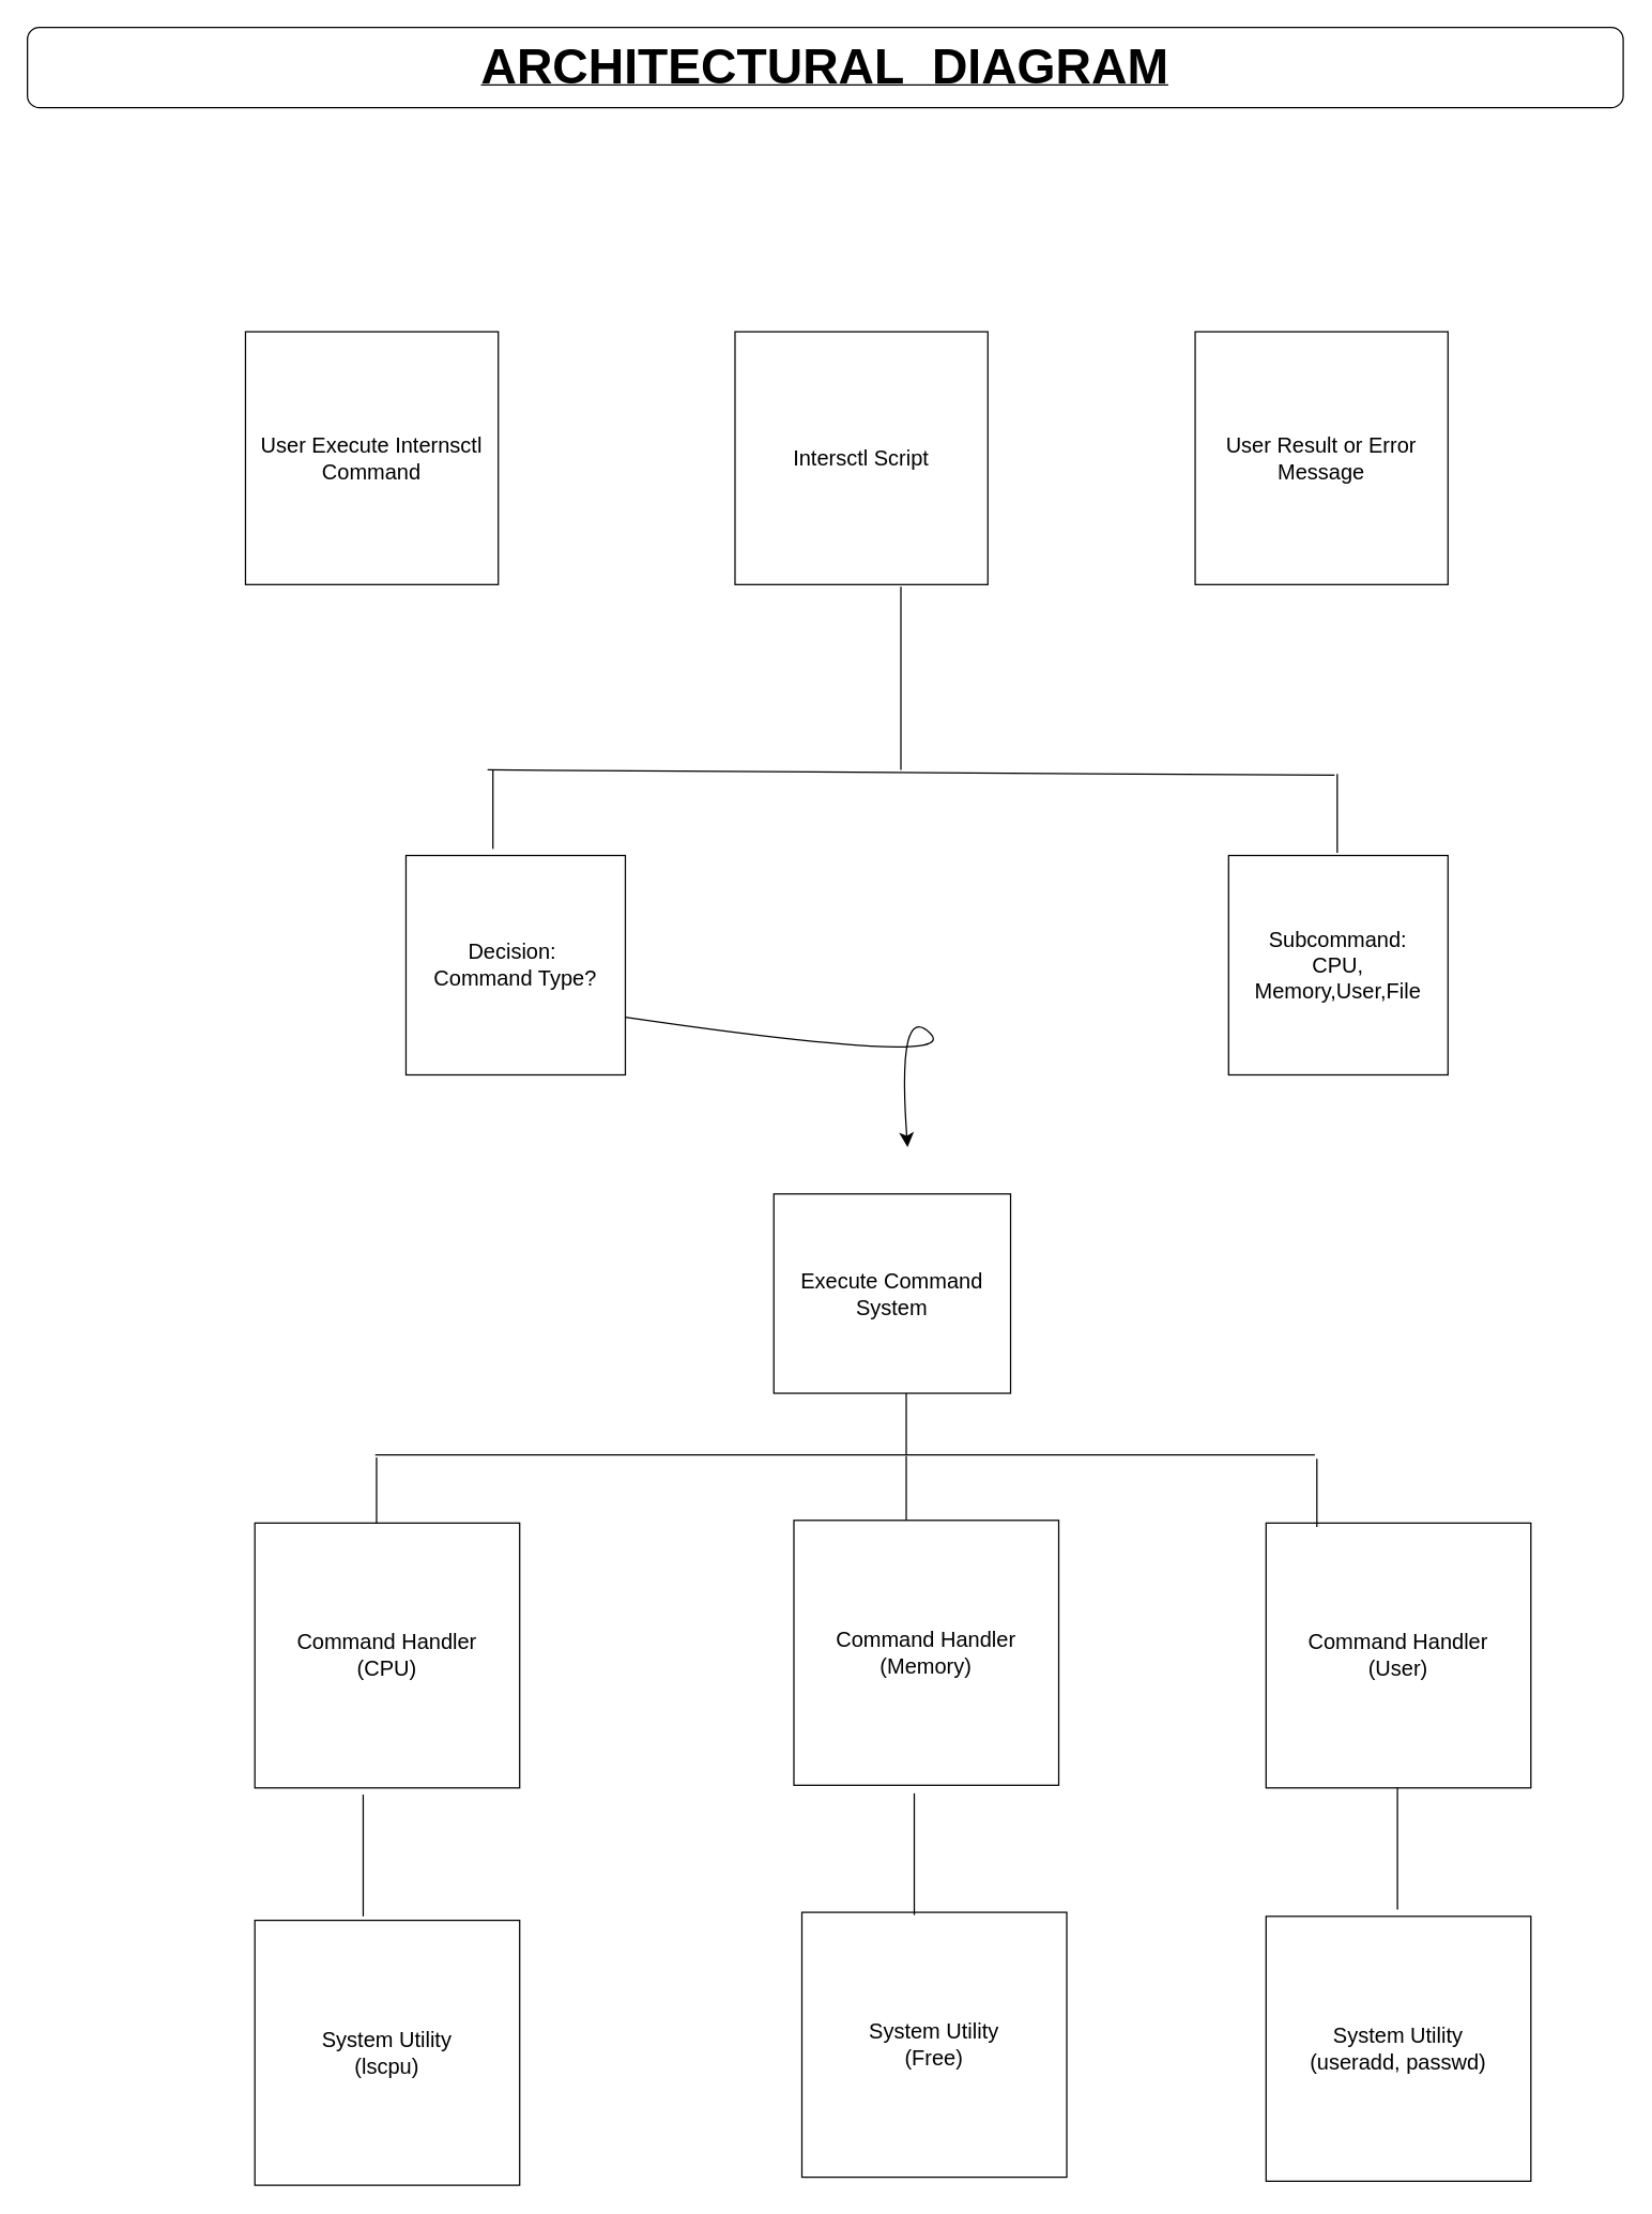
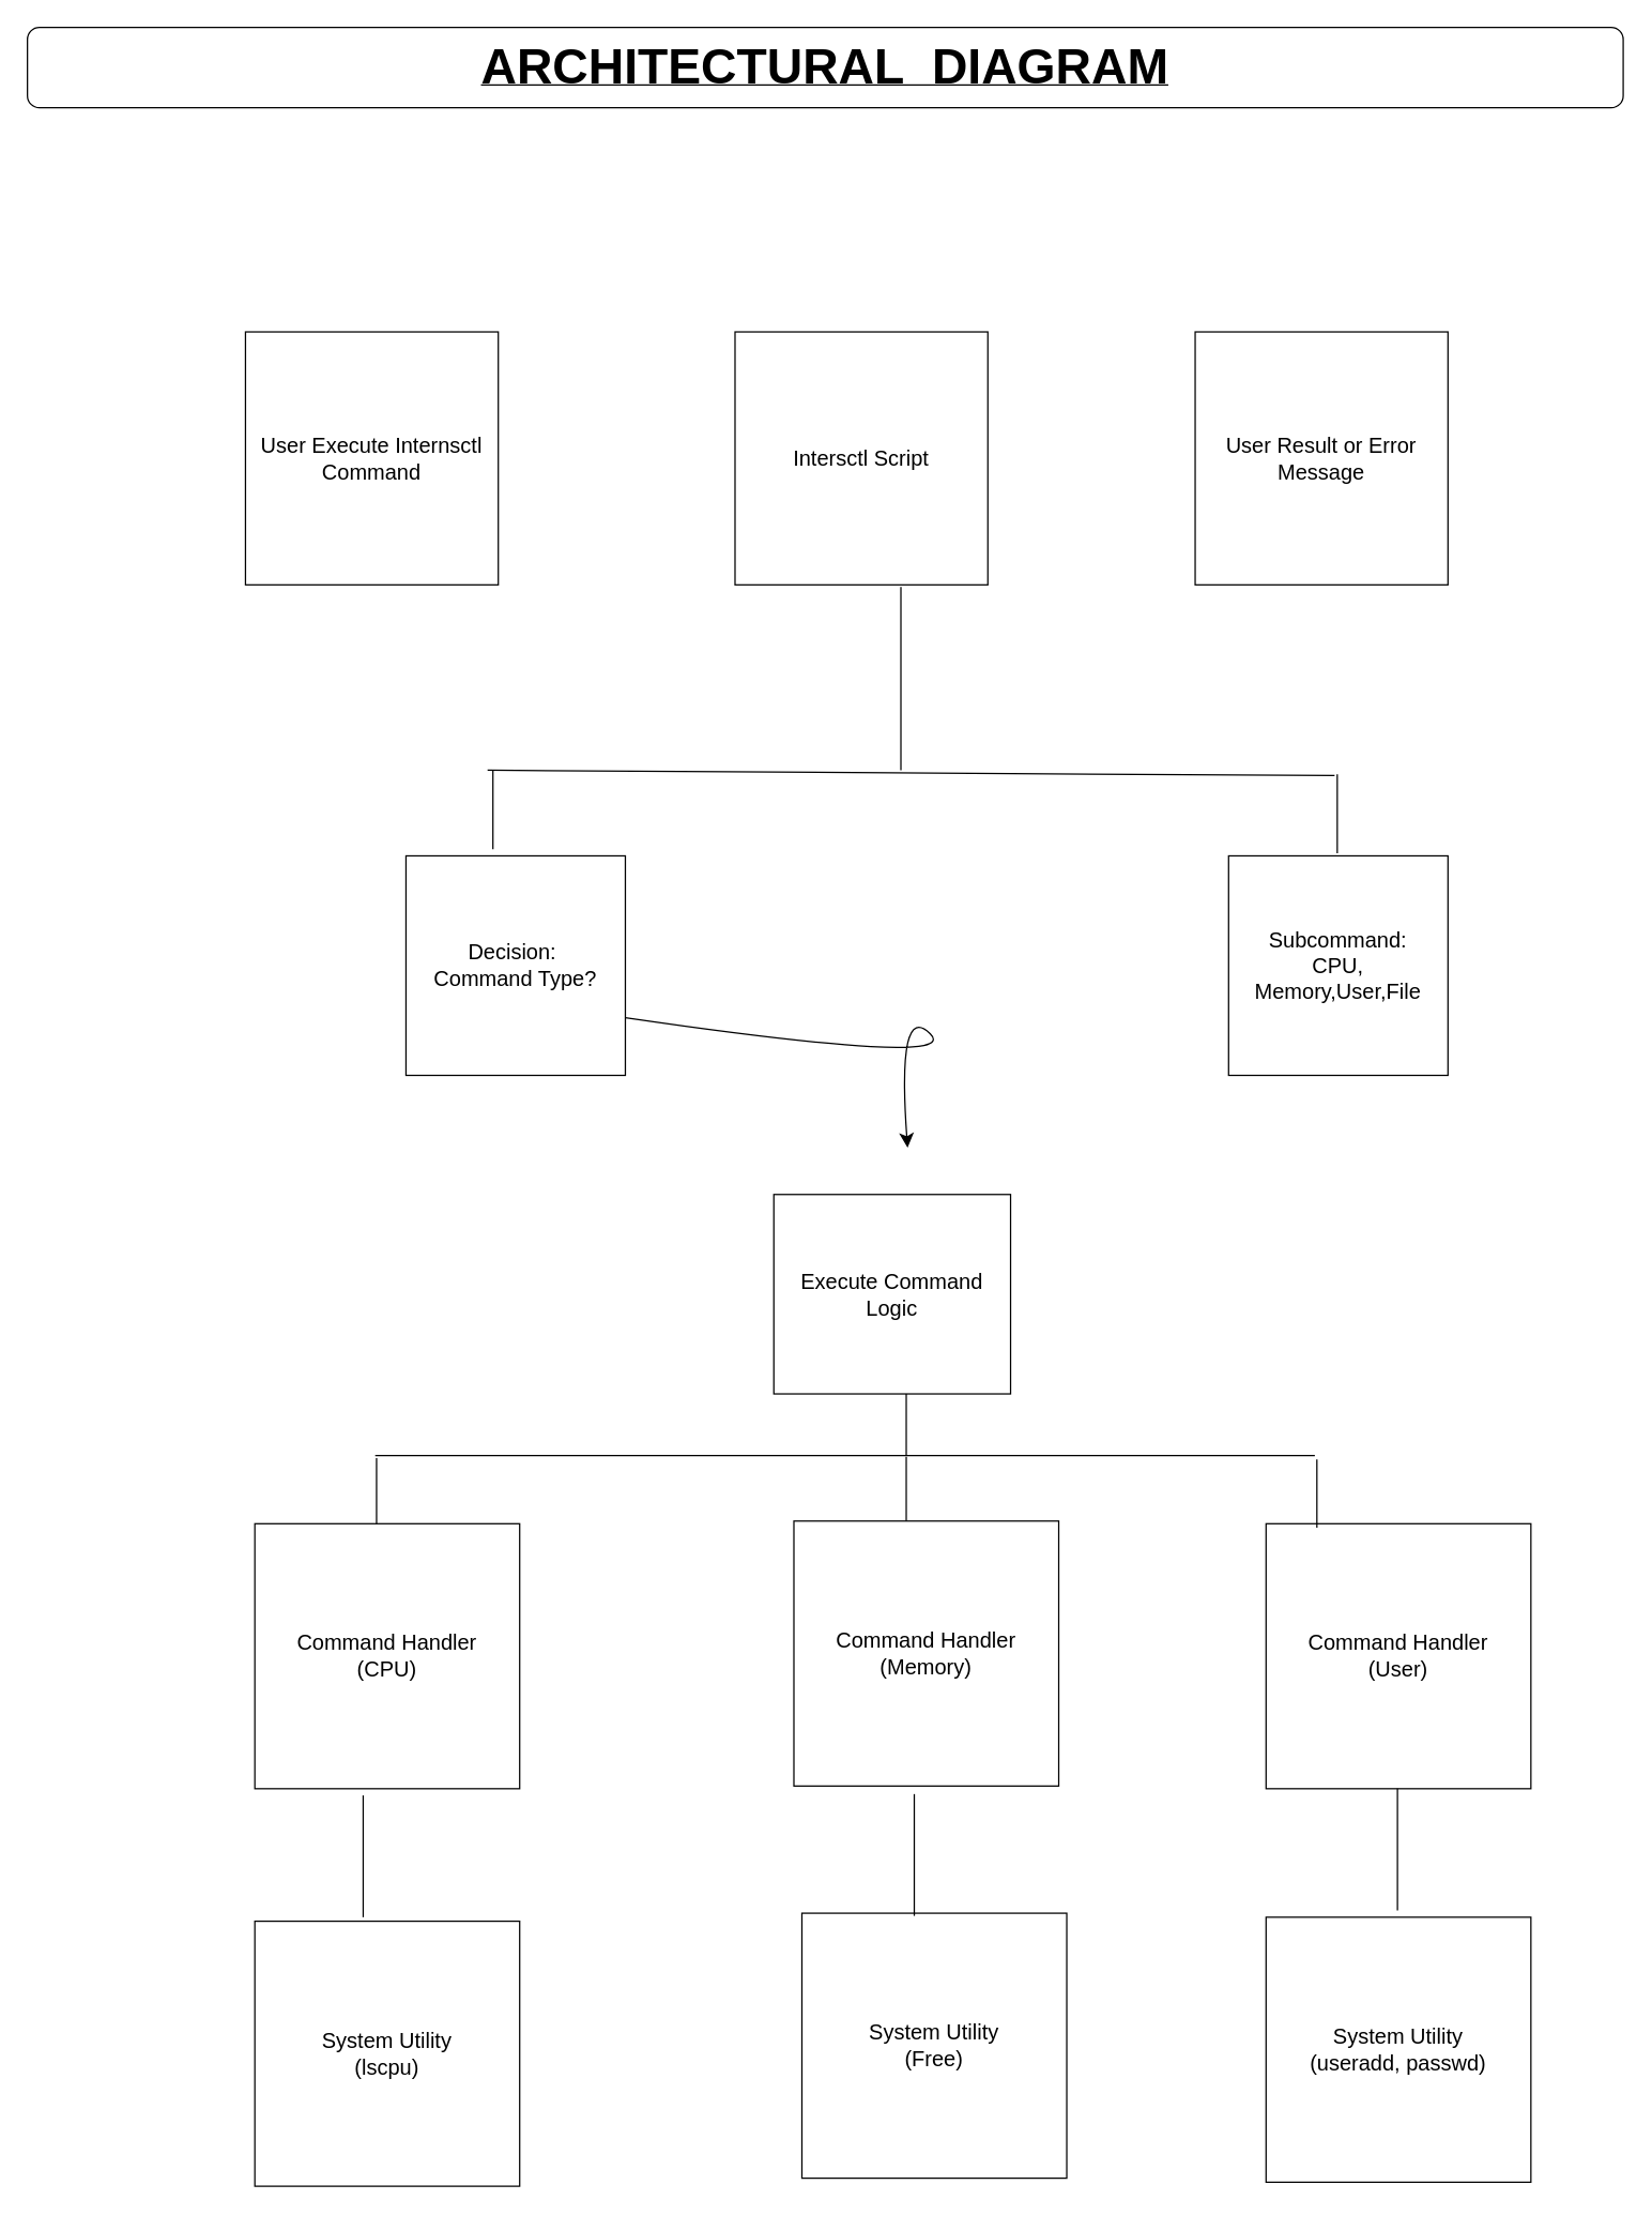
  <mxCell id="0" />
  <mxCell id="1" parent="0" />
  <mxCell id="2" style="edgeStyle=none;curved=1;rounded=0;orthogonalLoop=1;jettySize=auto;html=1;fontSize=12;startSize=8;endSize=8;" edge="1" parent="1"><mxGeometry relative="1" as="geometry"><mxPoint x="321" y="350.165" as="targetPoint" /><mxPoint x="321" y="333.835" as="sourcePoint" /></mxGeometry></mxCell>
  <mxCell id="3" value="Intersctl Script" style="whiteSpace=wrap;html=1;aspect=fixed;fontSize=16;" vertex="1" parent="1"><mxGeometry x="549" y="247.5" width="189" height="189" as="geometry" /></mxCell>
  <mxCell id="4" value="User Execute Internsctl Command" style="whiteSpace=wrap;html=1;aspect=fixed;fontSize=16;" vertex="1" parent="1"><mxGeometry x="183" y="247.5" width="189" height="189" as="geometry" /></mxCell>
  <mxCell id="5" value="Decision:&amp;nbsp;&lt;br&gt;Command Type?" style="whiteSpace=wrap;html=1;aspect=fixed;fontSize=16;" vertex="1" parent="1"><mxGeometry x="303" y="639" width="164" height="164" as="geometry" /></mxCell>
  <mxCell id="6" value="Subcommand:&lt;br&gt;CPU, Memory,User,File" style="whiteSpace=wrap;html=1;aspect=fixed;fontSize=16;" vertex="1" parent="1"><mxGeometry x="918" y="639" width="164" height="164" as="geometry" /></mxCell>
  <mxCell id="7" value="" style="endArrow=none;html=1;rounded=0;fontSize=12;startSize=8;endSize=8;curved=1;" edge="1" parent="1"><mxGeometry width="50" height="50" relative="1" as="geometry"><mxPoint x="673" y="575" as="sourcePoint" /><mxPoint x="673" y="438" as="targetPoint" /></mxGeometry></mxCell>
  <mxCell id="8" value="&lt;b&gt;&lt;u&gt;&lt;font style=&quot;font-size: 37px;&quot;&gt;ARCHITECTURAL&amp;nbsp; DIAGRAM&lt;/font&gt;&lt;/u&gt;&lt;/b&gt;" style="rounded=1;whiteSpace=wrap;html=1;fontSize=16;" vertex="1" parent="1"><mxGeometry x="20" y="20" width="1193" height="60" as="geometry" /></mxCell>
  <mxCell id="9" value="User Result or Error Message" style="whiteSpace=wrap;html=1;aspect=fixed;fontSize=16;" vertex="1" parent="1"><mxGeometry x="893" y="247.5" width="189" height="189" as="geometry" /></mxCell>
  <mxCell id="10" value="" style="endArrow=none;html=1;rounded=0;fontSize=12;startSize=8;endSize=8;curved=1;" edge="1" parent="1"><mxGeometry width="50" height="50" relative="1" as="geometry"><mxPoint x="364" y="575" as="sourcePoint" /><mxPoint x="997.231" y="579" as="targetPoint" /></mxGeometry></mxCell>
  <mxCell id="11" value="" style="endArrow=none;html=1;rounded=0;fontSize=12;startSize=8;endSize=8;curved=1;" edge="1" parent="1"><mxGeometry width="50" height="50" relative="1" as="geometry"><mxPoint x="368" y="634" as="sourcePoint" /><mxPoint x="368" y="575" as="targetPoint" /></mxGeometry></mxCell>
  <mxCell id="12" value="" style="endArrow=none;html=1;rounded=0;fontSize=12;startSize=8;endSize=8;curved=1;" edge="1" parent="1"><mxGeometry width="50" height="50" relative="1" as="geometry"><mxPoint x="999.23" y="637" as="sourcePoint" /><mxPoint x="999.23" y="578" as="targetPoint" /></mxGeometry></mxCell>
- <mxCell id="13" value="Execute Command System" style="rounded=0;whiteSpace=wrap;html=1;fontSize=16;" vertex="1" parent="1"><mxGeometry x="578" y="892" width="177" height="149" as="geometry" /></mxCell>
+ <mxCell id="13" value="Execute Command Logic" style="rounded=0;whiteSpace=wrap;html=1;fontSize=16;" vertex="1" parent="1"><mxGeometry x="578" y="892" width="177" height="149" as="geometry" /></mxCell>
  <mxCell id="14" value="" style="curved=1;endArrow=classic;html=1;rounded=0;fontSize=12;startSize=8;endSize=8;" edge="1" parent="1"><mxGeometry width="50" height="50" relative="1" as="geometry"><mxPoint x="467" y="760" as="sourcePoint" /><mxPoint x="678" y="857" as="targetPoint" /><Array as="points"><mxPoint x="720" y="797" /><mxPoint x="670" y="747" /></Array></mxGeometry></mxCell>
  <mxCell id="15" value="" style="endArrow=none;html=1;rounded=0;fontSize=12;startSize=8;endSize=8;curved=1;" edge="1" parent="1"><mxGeometry width="50" height="50" relative="1" as="geometry"><mxPoint x="677" y="1087" as="sourcePoint" /><mxPoint x="677" y="1041" as="targetPoint" /></mxGeometry></mxCell>
  <mxCell id="16" value="" style="endArrow=none;html=1;rounded=0;fontSize=12;startSize=8;endSize=8;curved=1;" edge="1" parent="1"><mxGeometry width="50" height="50" relative="1" as="geometry"><mxPoint x="280" y="1087" as="sourcePoint" /><mxPoint x="982.462" y="1087" as="targetPoint" /></mxGeometry></mxCell>
  <mxCell id="17" value="" style="endArrow=none;html=1;rounded=0;fontSize=12;startSize=8;endSize=8;curved=1;entryX=1;entryY=0.75;entryDx=0;entryDy=0;" edge="1" parent="1"><mxGeometry width="50" height="50" relative="1" as="geometry"><mxPoint x="281" y="1139" as="sourcePoint" /><mxPoint x="281" y="1089" as="targetPoint" /></mxGeometry></mxCell>
  <mxCell id="18" value="" style="endArrow=none;html=1;rounded=0;fontSize=12;startSize=8;endSize=8;curved=1;" edge="1" parent="1"><mxGeometry width="50" height="50" relative="1" as="geometry"><mxPoint x="677" y="1144" as="sourcePoint" /><mxPoint x="677" y="1088" as="targetPoint" /></mxGeometry></mxCell>
  <mxCell id="19" value="Command Handler &lt;br&gt;(CPU)" style="whiteSpace=wrap;html=1;aspect=fixed;fontSize=16;" vertex="1" parent="1"><mxGeometry x="190" y="1138" width="198" height="198" as="geometry" /></mxCell>
  <mxCell id="20" value="Command Handler&lt;br&gt;(Memory)" style="whiteSpace=wrap;html=1;aspect=fixed;fontSize=16;" vertex="1" parent="1"><mxGeometry x="593" y="1136" width="198" height="198" as="geometry" /></mxCell>
  <mxCell id="21" value="Command Handler&lt;br&gt;(User)" style="whiteSpace=wrap;html=1;aspect=fixed;fontSize=16;" vertex="1" parent="1"><mxGeometry x="946" y="1138" width="198" height="198" as="geometry" /></mxCell>
  <mxCell id="22" value="" style="endArrow=none;html=1;rounded=0;fontSize=12;startSize=8;endSize=8;curved=1;" edge="1" parent="1"><mxGeometry width="50" height="50" relative="1" as="geometry"><mxPoint x="984" y="1141" as="sourcePoint" /><mxPoint x="984" y="1090" as="targetPoint" /></mxGeometry></mxCell>
  <mxCell id="23" value="System Utility&lt;br&gt;(lscpu)" style="whiteSpace=wrap;html=1;aspect=fixed;fontSize=16;" vertex="1" parent="1"><mxGeometry x="190" y="1435" width="198" height="198" as="geometry" /></mxCell>
  <mxCell id="24" value="System Utility&lt;br&gt;(Free)" style="whiteSpace=wrap;html=1;aspect=fixed;fontSize=16;" vertex="1" parent="1"><mxGeometry x="599" y="1429" width="198" height="198" as="geometry" /></mxCell>
  <mxCell id="25" value="System Utility&lt;br&gt;(useradd, passwd)" style="whiteSpace=wrap;html=1;aspect=fixed;fontSize=16;" vertex="1" parent="1"><mxGeometry x="946" y="1432" width="198" height="198" as="geometry" /></mxCell>
  <mxCell id="26" value="" style="endArrow=none;html=1;rounded=0;fontSize=12;startSize=8;endSize=8;curved=1;" edge="1" parent="1"><mxGeometry width="50" height="50" relative="1" as="geometry"><mxPoint x="683" y="1431" as="sourcePoint" /><mxPoint x="683" y="1340" as="targetPoint" /></mxGeometry></mxCell>
  <mxCell id="27" value="" style="endArrow=none;html=1;rounded=0;fontSize=12;startSize=8;endSize=8;curved=1;" edge="1" parent="1"><mxGeometry width="50" height="50" relative="1" as="geometry"><mxPoint x="1044.23" y="1427" as="sourcePoint" /><mxPoint x="1044.23" y="1336" as="targetPoint" /></mxGeometry></mxCell>
  <mxCell id="28" value="" style="endArrow=none;html=1;rounded=0;fontSize=12;startSize=8;endSize=8;curved=1;" edge="1" parent="1"><mxGeometry width="50" height="50" relative="1" as="geometry"><mxPoint x="271" y="1432" as="sourcePoint" /><mxPoint x="271" y="1341" as="targetPoint" /></mxGeometry></mxCell>
